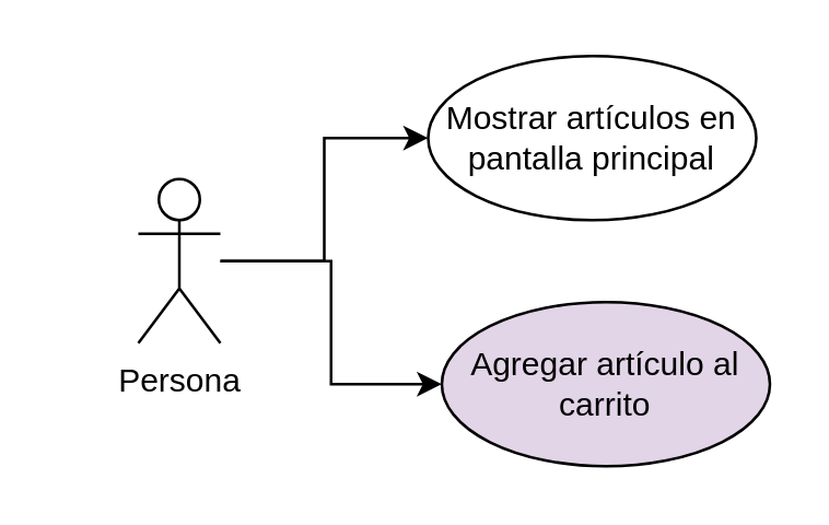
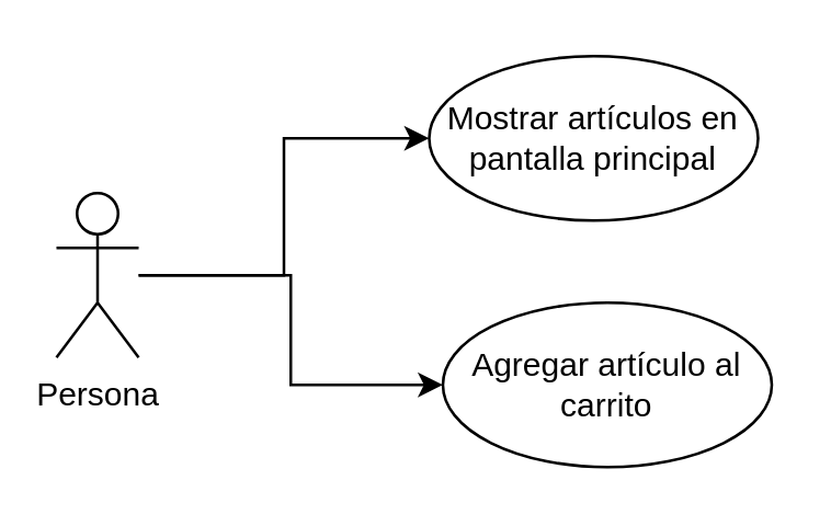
  <mxCell id="0" />
  <mxCell id="1" parent="0" />
  <mxCell id="2" value="Mostrar artículos en pantalla principal" style="ellipse;whiteSpace=wrap;html=1;" parent="1" vertex="1"><mxGeometry x="156" y="20" width="120" height="60" as="geometry" /></mxCell>
- <mxCell id="3" value="Agregar artículo al carrito" style="ellipse;whiteSpace=wrap;html=1;fillColor=#e1d5e7;" parent="1" vertex="1"><mxGeometry x="161" y="110" width="120" height="60" as="geometry" /></mxCell>
+ <mxCell id="3" value="Agregar artículo al carrito" style="ellipse;whiteSpace=wrap;html=1;" parent="1" vertex="1"><mxGeometry x="161" y="110" width="120" height="60" as="geometry" /></mxCell>
  <mxCell id="4" style="edgeStyle=orthogonalEdgeStyle;rounded=0;orthogonalLoop=1;jettySize=auto;html=1;entryX=0;entryY=0.5;entryDx=0;entryDy=0;" parent="1" source="6" target="2" edge="1"><mxGeometry relative="1" as="geometry" /></mxCell>
  <mxCell id="5" style="edgeStyle=orthogonalEdgeStyle;rounded=0;orthogonalLoop=1;jettySize=auto;html=1;entryX=0;entryY=0.5;entryDx=0;entryDy=0;" parent="1" source="6" target="3" edge="1"><mxGeometry relative="1" as="geometry" /></mxCell>
- <mxCell id="6" value="Persona" style="shape=umlActor;verticalLabelPosition=bottom;labelBackgroundColor=#ffffff;verticalAlign=top;html=1;outlineConnect=0;" parent="1" vertex="1"><mxGeometry x="50" y="65" width="30" height="60" as="geometry" /></mxCell>
+ <mxCell id="6" value="Persona" style="shape=umlActor;verticalLabelPosition=bottom;labelBackgroundColor=#ffffff;verticalAlign=top;html=1;outlineConnect=0;" parent="1" vertex="1"><mxGeometry x="20" y="70" width="30" height="60" as="geometry" /></mxCell>
